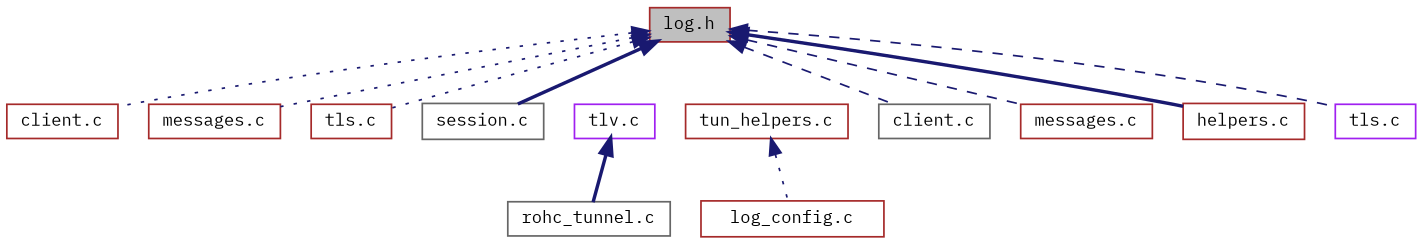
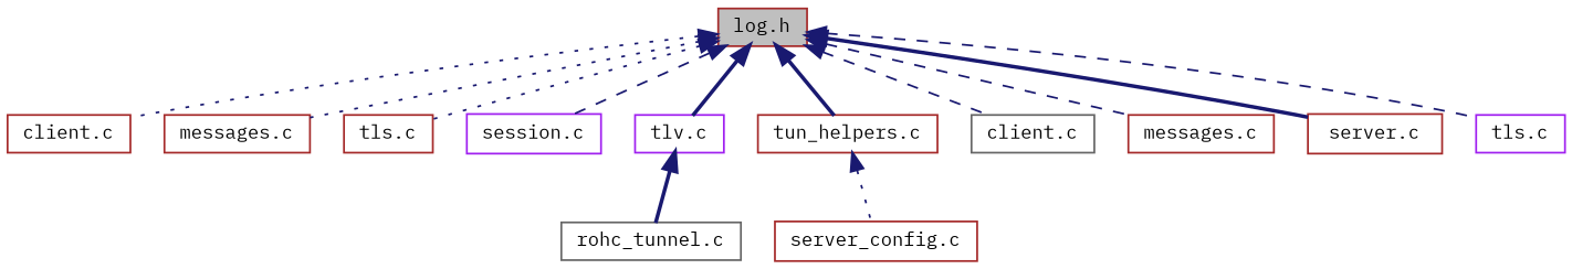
  digraph {
    fontname="IBM Plex Mono"
    node [color=brown fillcolor=white fontname="IBM Plex Mono" fontsize=10 shape=record style=filled]
    edge [color=midnightblue dir=back fontname="IBM Plex Mono" fontsize=10 labelfontname=FreeSans labelfontsize=10 style=dotted]
    n1 [fillcolor=grey75 fontcolor=black height=0.2 label="log.h" width=0.4]
    n2 [height=0.2 label="client.c" width=0.4]
    n3 [height=0.2 label="messages.c" width=0.4]
    n4 [height=0.2 label="tls.c" width=0.4]
-   n5 [color=gray40 height=0.2 label="session.c" width=0.4]
+   n5 [color=purple height=0.2 label="session.c" width=0.4]
    n6 [color=purple height=0.2 label="tlv.c" width=0.4]
    n7 [height=0.2 label="tun_helpers.c" width=0.4]
    n8 [color=gray40 height=0.2 label="client.c" width=0.4]
    n9 [height=0.2 label="messages.c" width=0.4]
-   n10 [height=0.2 label="helpers.c" width=0.4]
+   n10 [height=0.2 label="server.c" width=0.4]
    n11 [color=purple height=0.2 label="tls.c" width=0.4]
    n12 [color=gray40 height=0.2 label="rohc_tunnel.c" width=0.4]
-   n13 [height=0.2 label="log_config.c" width=0.4]
+   n13 [height=0.2 label="server_config.c" width=0.4]
    n1 -> n2
    n1 -> n3
    n1 -> n4
-   n1 -> n5 [style=bold]
+   n1 -> n5 [style=dashed]
+   n1 -> n6 [style=bold]
+   n1 -> n7 [style=bold]
    n1 -> n8 [style=dashed]
    n1 -> n9 [style=dashed]
    n1 -> n10 [style=bold]
    n1 -> n11 [style=dashed]
    n6 -> n12 [style=bold]
    n7 -> n13
  }
